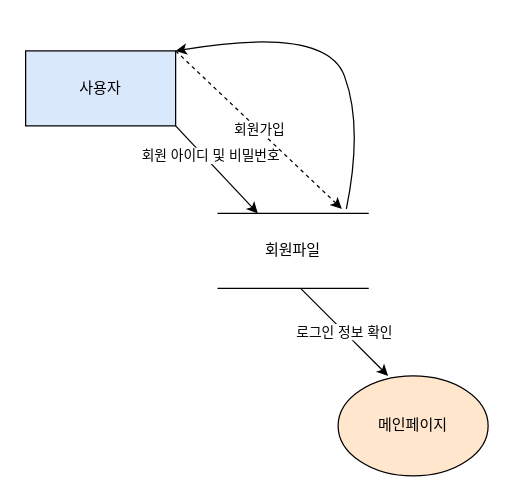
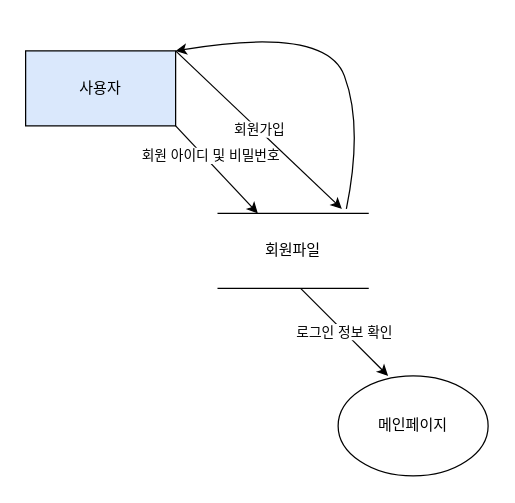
  <mxCell id="0" />
  <mxCell id="1" parent="0" />
  <mxCell id="2" value="사용자" style="rounded=0;whiteSpace=wrap;html=1;fillColor=#dae8fc;" parent="1" vertex="1"><mxGeometry x="20" y="40" width="120" height="60" as="geometry" /></mxCell>
  <mxCell id="3" value="" style="endArrow=classic;html=1;rounded=0;" parent="1" target="5" edge="1"><mxGeometry width="50" height="50" relative="1" as="geometry"><mxPoint x="140" y="100" as="sourcePoint" /><mxPoint x="240" y="200" as="targetPoint" /></mxGeometry></mxCell>
  <mxCell id="4" value="회원 아이디 및 비밀번호" style="edgeLabel;html=1;align=center;verticalAlign=middle;resizable=0;points=[];" parent="3" vertex="1" connectable="0"><mxGeometry x="-0.257" y="4" relative="1" as="geometry"><mxPoint as="offset" /></mxGeometry></mxCell>
  <mxCell id="5" value="회원파일" style="shape=partialRectangle;whiteSpace=wrap;html=1;left=0;right=0;fillColor=none;" parent="1" vertex="1"><mxGeometry x="174" y="170" width="120" height="60" as="geometry" /></mxCell>
- <mxCell id="6" value="회원가입" style="endArrow=classic;html=1;rounded=0;exitX=1;exitY=0;exitDx=0;exitDy=0;entryX=0.825;entryY=-0.06;entryDx=0;entryDy=0;entryPerimeter=0;dashed=1;" edge="1" parent="1" source="2" target="5"><mxGeometry width="50" height="50" relative="1" as="geometry"><mxPoint x="150" y="40" as="sourcePoint" /><mxPoint x="240" y="30" as="targetPoint" /></mxGeometry></mxCell>
+ <mxCell id="6" value="회원가입" style="endArrow=classic;html=1;rounded=0;exitX=1;exitY=0;exitDx=0;exitDy=0;entryX=0.825;entryY=-0.06;entryDx=0;entryDy=0;entryPerimeter=0;" edge="1" parent="1" source="2" target="5"><mxGeometry width="50" height="50" relative="1" as="geometry"><mxPoint x="150" y="40" as="sourcePoint" /><mxPoint x="240" y="30" as="targetPoint" /></mxGeometry></mxCell>
  <mxCell id="7" value="로그인 정보 확인" style="endArrow=classic;html=1;rounded=0;" edge="1" parent="1"><mxGeometry width="50" height="50" relative="1" as="geometry"><mxPoint x="240" y="230" as="sourcePoint" /><mxPoint x="310" y="300" as="targetPoint" /><Array as="points"><mxPoint x="280" y="270" /></Array></mxGeometry></mxCell>
- <mxCell id="8" value="메인페이지" style="ellipse;whiteSpace=wrap;html=1;fillColor=#ffe6cc;" vertex="1" parent="1"><mxGeometry x="270" y="300" width="120" height="80" as="geometry" /></mxCell>
+ <mxCell id="8" value="메인페이지" style="ellipse;whiteSpace=wrap;html=1;" vertex="1" parent="1"><mxGeometry x="270" y="300" width="120" height="80" as="geometry" /></mxCell>
  <mxCell id="9" value="" style="curved=1;endArrow=classic;html=1;rounded=0;exitX=0.855;exitY=-0.06;exitDx=0;exitDy=0;exitPerimeter=0;" edge="1" parent="1" source="5"><mxGeometry width="50" height="50" relative="1" as="geometry"><mxPoint x="280" y="160" as="sourcePoint" /><mxPoint x="140" y="40" as="targetPoint" /><Array as="points"><mxPoint x="290" y="100" /><mxPoint x="260" y="20" /></Array></mxGeometry></mxCell>
